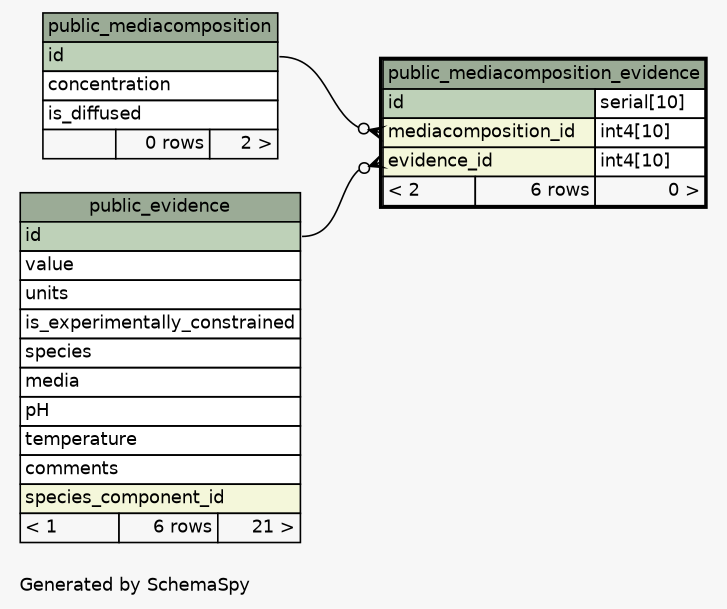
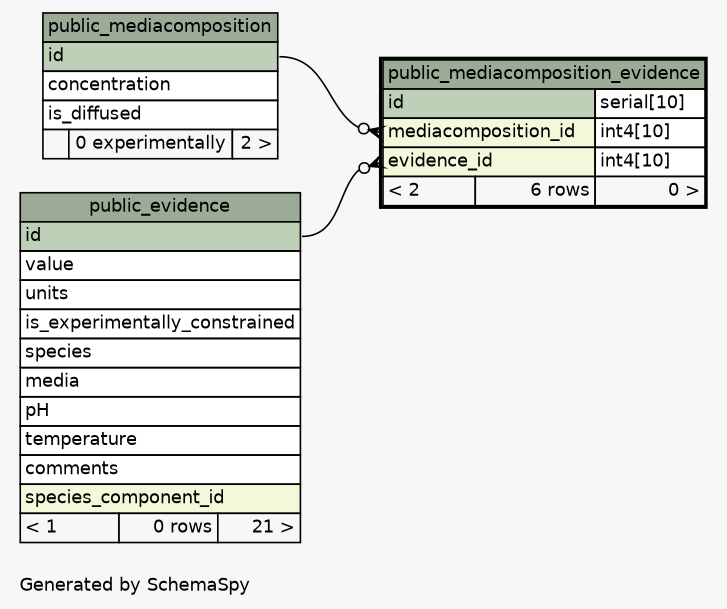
  digraph {
    bgcolor="#f7f7f7"
    fontname=Helvetica
    fontsize=11
    label="\nGenerated by SchemaSpy"
    labeljust=l
    nodesep=0.18
    rankdir=RL
    ranksep=0.46
    node [fontname=Helvetica fontsize=11 shape=plaintext]
    edge [arrowhead=none arrowsize=0.8 arrowtail=crowodot dir=back headport="id:e"]
    n1 [label=<     <TABLE BORDER="2" CELLBORDER="1" CELLSPACING="0" BGCOLOR="#ffffff">       <TR><TD COLSPAN="3" BGCOLOR="#9bab96" ALIGN="CENTER">public_mediacomposition_evidence</TD></TR>       <TR><TD PORT="id" COLSPAN="2" BGCOLOR="#bed1b8" ALIGN="LEFT">id</TD><TD PORT="id.type" ALIGN="LEFT">serial[10]</TD></TR>       <TR><TD PORT="mediacomposition_id" COLSPAN="2" BGCOLOR="#f4f7da" ALIGN="LEFT">mediacomposition_id</TD><TD PORT="mediacomposition_id.type" ALIGN="LEFT">int4[10]</TD></TR>       <TR><TD PORT="evidence_id" COLSPAN="2" BGCOLOR="#f4f7da" ALIGN="LEFT">evidence_id</TD><TD PORT="evidence_id.type" ALIGN="LEFT">int4[10]</TD></TR>       <TR><TD ALIGN="LEFT" BGCOLOR="#f7f7f7">&lt; 2</TD><TD ALIGN="RIGHT" BGCOLOR="#f7f7f7">6 rows</TD><TD ALIGN="RIGHT" BGCOLOR="#f7f7f7">0 &gt;</TD></TR>     </TABLE>>]
-   n2 [label=<     <TABLE BORDER="0" CELLBORDER="1" CELLSPACING="0" BGCOLOR="#ffffff">       <TR><TD COLSPAN="3" BGCOLOR="#9bab96" ALIGN="CENTER">public_evidence</TD></TR>       <TR><TD PORT="id" COLSPAN="3" BGCOLOR="#bed1b8" ALIGN="LEFT">id</TD></TR>       <TR><TD PORT="value" COLSPAN="3" ALIGN="LEFT">value</TD></TR>       <TR><TD PORT="units" COLSPAN="3" ALIGN="LEFT">units</TD></TR>       <TR><TD PORT="is_experimentally_constrained" COLSPAN="3" ALIGN="LEFT">is_experimentally_constrained</TD></TR>       <TR><TD PORT="species" COLSPAN="3" ALIGN="LEFT">species</TD></TR>       <TR><TD PORT="media" COLSPAN="3" ALIGN="LEFT">media</TD></TR>       <TR><TD PORT="pH" COLSPAN="3" ALIGN="LEFT">pH</TD></TR>       <TR><TD PORT="temperature" COLSPAN="3" ALIGN="LEFT">temperature</TD></TR>       <TR><TD PORT="comments" COLSPAN="3" ALIGN="LEFT">comments</TD></TR>       <TR><TD PORT="species_component_id" COLSPAN="3" BGCOLOR="#f4f7da" ALIGN="LEFT">species_component_id</TD></TR>       <TR><TD ALIGN="LEFT" BGCOLOR="#f7f7f7">&lt; 1</TD><TD ALIGN="RIGHT" BGCOLOR="#f7f7f7">6 rows</TD><TD ALIGN="RIGHT" BGCOLOR="#f7f7f7">21 &gt;</TD></TR>     </TABLE>>]
-   n3 [label=<     <TABLE BORDER="0" CELLBORDER="1" CELLSPACING="0" BGCOLOR="#ffffff">       <TR><TD COLSPAN="3" BGCOLOR="#9bab96" ALIGN="CENTER">public_mediacomposition</TD></TR>       <TR><TD PORT="id" COLSPAN="3" BGCOLOR="#bed1b8" ALIGN="LEFT">id</TD></TR>       <TR><TD PORT="concentration" COLSPAN="3" ALIGN="LEFT">concentration</TD></TR>       <TR><TD PORT="is_diffused" COLSPAN="3" ALIGN="LEFT">is_diffused</TD></TR>       <TR><TD ALIGN="LEFT" BGCOLOR="#f7f7f7">  </TD><TD ALIGN="RIGHT" BGCOLOR="#f7f7f7">0 rows</TD><TD ALIGN="RIGHT" BGCOLOR="#f7f7f7">2 &gt;</TD></TR>     </TABLE>>]
+   n2 [label=<     <TABLE BORDER="0" CELLBORDER="1" CELLSPACING="0" BGCOLOR="#ffffff">       <TR><TD COLSPAN="3" BGCOLOR="#9bab96" ALIGN="CENTER">public_evidence</TD></TR>       <TR><TD PORT="id" COLSPAN="3" BGCOLOR="#bed1b8" ALIGN="LEFT">id</TD></TR>       <TR><TD PORT="value" COLSPAN="3" ALIGN="LEFT">value</TD></TR>       <TR><TD PORT="units" COLSPAN="3" ALIGN="LEFT">units</TD></TR>       <TR><TD PORT="is_experimentally_constrained" COLSPAN="3" ALIGN="LEFT">is_experimentally_constrained</TD></TR>       <TR><TD PORT="species" COLSPAN="3" ALIGN="LEFT">species</TD></TR>       <TR><TD PORT="media" COLSPAN="3" ALIGN="LEFT">media</TD></TR>       <TR><TD PORT="pH" COLSPAN="3" ALIGN="LEFT">pH</TD></TR>       <TR><TD PORT="temperature" COLSPAN="3" ALIGN="LEFT">temperature</TD></TR>       <TR><TD PORT="comments" COLSPAN="3" ALIGN="LEFT">comments</TD></TR>       <TR><TD PORT="species_component_id" COLSPAN="3" BGCOLOR="#f4f7da" ALIGN="LEFT">species_component_id</TD></TR>       <TR><TD ALIGN="LEFT" BGCOLOR="#f7f7f7">&lt; 1</TD><TD ALIGN="RIGHT" BGCOLOR="#f7f7f7">0 rows</TD><TD ALIGN="RIGHT" BGCOLOR="#f7f7f7">21 &gt;</TD></TR>     </TABLE>>]
+   n3 [label=<     <TABLE BORDER="0" CELLBORDER="1" CELLSPACING="0" BGCOLOR="#ffffff">       <TR><TD COLSPAN="3" BGCOLOR="#9bab96" ALIGN="CENTER">public_mediacomposition</TD></TR>       <TR><TD PORT="id" COLSPAN="3" BGCOLOR="#bed1b8" ALIGN="LEFT">id</TD></TR>       <TR><TD PORT="concentration" COLSPAN="3" ALIGN="LEFT">concentration</TD></TR>       <TR><TD PORT="is_diffused" COLSPAN="3" ALIGN="LEFT">is_diffused</TD></TR>       <TR><TD ALIGN="LEFT" BGCOLOR="#f7f7f7">  </TD><TD ALIGN="RIGHT" BGCOLOR="#f7f7f7">0 experimentally</TD><TD ALIGN="RIGHT" BGCOLOR="#f7f7f7">2 &gt;</TD></TR>     </TABLE>>]
    n1 -> n2 [tailport="evidence_id:w"]
    n1 -> n3 [tailport="mediacomposition_id:w"]
  }
